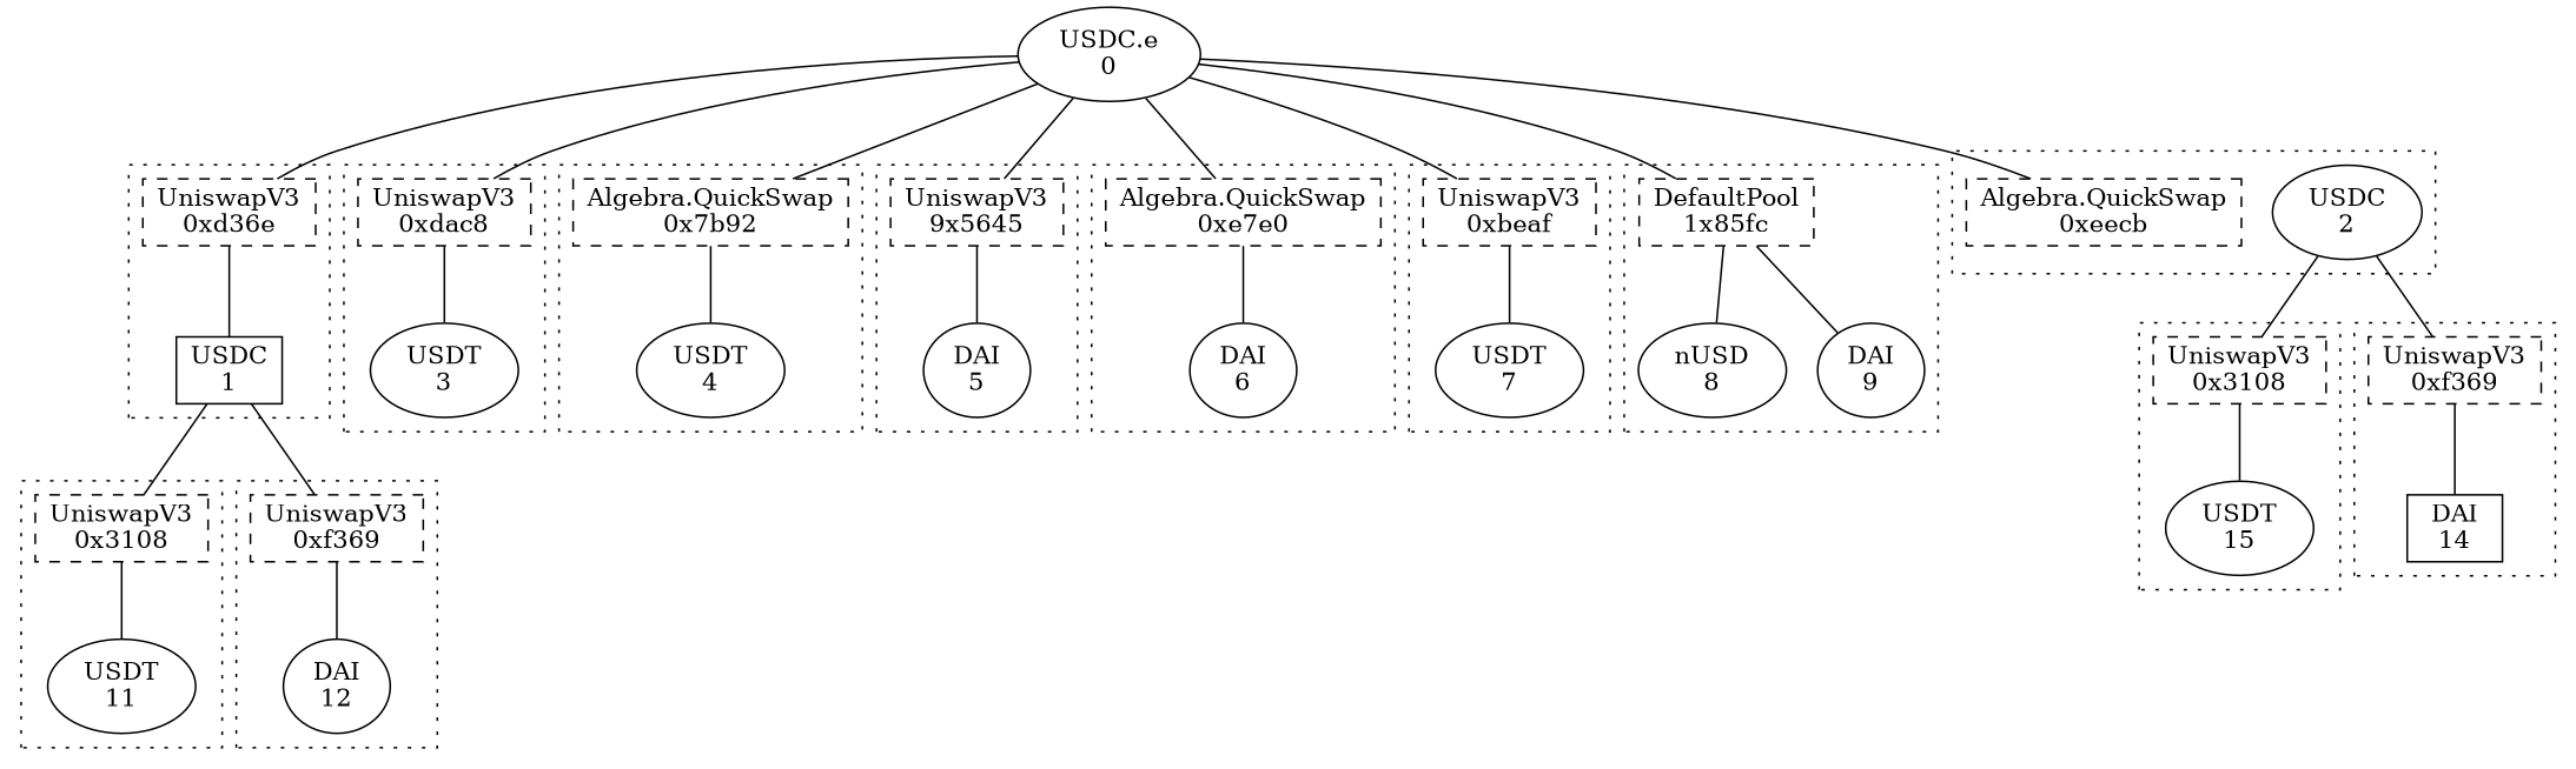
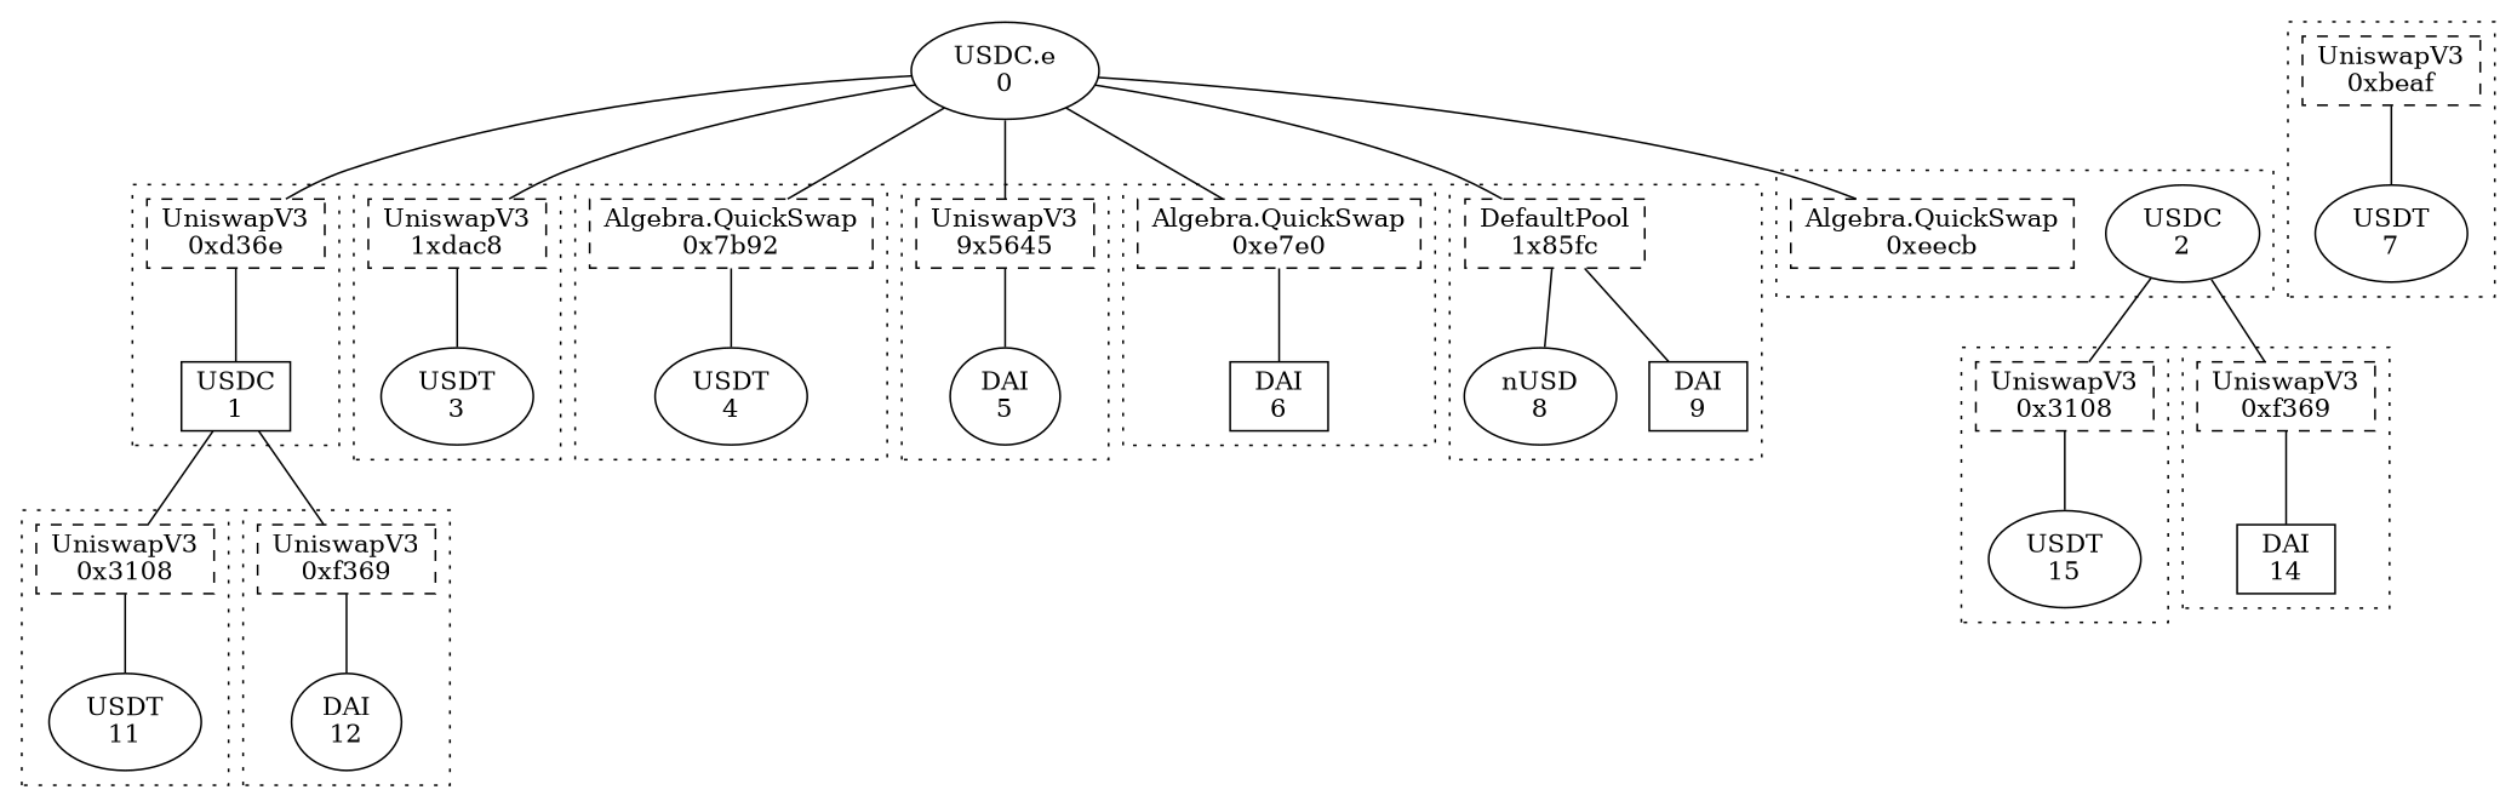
  graph {
    fontname="DejaVu Serif"
    node [fontname="DejaVu Serif"]
    edge [fontname="DejaVu Serif"]
    n1 [label="USDC\n1" shape=box]
    n2 [label="UniswapV3\n0xd36e" shape=rect style=dashed]
    n3 [label="USDC\n2"]
    n4 [label="Algebra.QuickSwap\n0xeecb" shape=rect style=dashed]
    n5 [label="USDT\n3"]
-   n6 [label="UniswapV3\n0xdac8" shape=rect style=dashed]
+   n6 [label="UniswapV3\n1xdac8" shape=rect style=dashed]
    n7 [label="USDT\n4"]
    n8 [label="Algebra.QuickSwap\n0x7b92" shape=rect style=dashed]
    n9 [label="DAI\n5"]
    n10 [label="UniswapV3\n9x5645" shape=rect style=dashed]
-   n11 [label="DAI\n6"]
+   n11 [label="DAI\n6" shape=box]
    n12 [label="Algebra.QuickSwap\n0xe7e0" shape=rect style=dashed]
    n13 [label="USDT\n7"]
    n14 [label="UniswapV3\n0xbeaf" shape=rect style=dashed]
    n15 [label="nUSD\n8"]
-   n16 [label="DAI\n9"]
+   n16 [label="DAI\n9" shape=box]
    n17 [label="DefaultPool\n1x85fc" shape=rect style=dashed]
    n18 [label="USDT\n11"]
    n19 [label="UniswapV3\n0x3108" shape=rect style=dashed]
    n20 [label="DAI\n12"]
    n21 [label="UniswapV3\n0xf369" shape=rect style=dashed]
    n22 [label="USDT\n15"]
    n23 [label="UniswapV3\n0x3108" shape=rect style=dashed]
    n24 [label="DAI\n14" shape=box]
    n25 [label="UniswapV3\n0xf369" shape=rect style=dashed]
    n26 [label="USDC.e\n0"]
    subgraph cluster_1 {
      style=dotted
      n2
      subgraph sub_2 {
        rank=same
        style=dotted
        n1
      }
    }
    subgraph cluster_3 {
      style=dotted
      n4
      subgraph sub_4 {
        rank=same
        style=dotted
        n3
      }
    }
    subgraph cluster_5 {
      style=dotted
      n6
      subgraph sub_6 {
        rank=same
        style=dotted
        n5
      }
    }
    subgraph cluster_7 {
      style=dotted
      n8
      subgraph sub_8 {
        rank=same
        style=dotted
        n7
      }
    }
    subgraph cluster_9 {
      style=dotted
      n10
      subgraph sub_10 {
        rank=same
        style=dotted
        n9
      }
    }
    subgraph cluster_11 {
      style=dotted
      n12
      subgraph sub_12 {
        rank=same
        style=dotted
        n11
      }
    }
    subgraph cluster_13 {
      style=dotted
      n14
      subgraph sub_14 {
        rank=same
        style=dotted
        n13
      }
    }
    subgraph cluster_15 {
      style=dotted
      n17
      subgraph sub_16 {
        rank=same
        style=dotted
        n15
        n16
      }
    }
    subgraph cluster_17 {
      style=dotted
      n19
      subgraph sub_18 {
        rank=same
        style=dotted
        n18
      }
    }
    subgraph cluster_19 {
      style=dotted
      n21
      subgraph sub_20 {
        rank=same
        style=dotted
        n20
      }
    }
    subgraph cluster_21 {
      style=dotted
      n23
      subgraph sub_22 {
        rank=same
        style=dotted
        n22
      }
    }
    subgraph cluster_23 {
      style=dotted
      n25
      subgraph sub_24 {
        rank=same
        style=dotted
        n24
      }
    }
    n1 -- n19
    n1 -- n21
    n2 -- n1
    n3 -- n23
    n3 -- n25
    n6 -- n5
    n8 -- n7
    n10 -- n9
    n12 -- n11
    n14 -- n13
    n15 -- n16 [style=invis]
    n17 -- n15
    n17 -- n16
    n19 -- n18
    n21 -- n20
    n23 -- n22
    n25 -- n24
    n26 -- n2
    n26 -- n4
    n26 -- n6
    n26 -- n8
    n26 -- n10
    n26 -- n12
-   n26 -- n14
    n26 -- n17
  }
